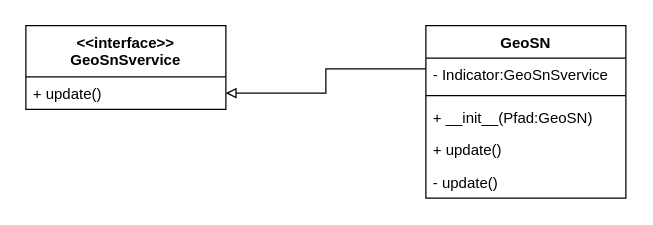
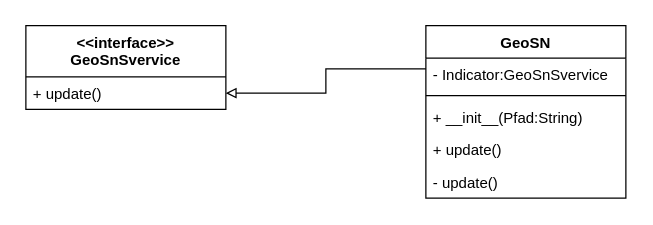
  <mxCell id="0" />
  <mxCell id="1" parent="0" />
  <mxCell id="2" value="&lt;&lt;interface&gt;&gt;&#10;GeoSnSvervice&#10;" style="swimlane;fontStyle=1;align=center;verticalAlign=top;childLayout=stackLayout;horizontal=1;startSize=41;horizontalStack=0;resizeParent=1;resizeParentMax=0;resizeLast=0;collapsible=1;marginBottom=0;" vertex="1" parent="1"><mxGeometry x="20" y="20" width="160" height="67" as="geometry" /></mxCell>
  <mxCell id="3" value="+ update()" style="text;strokeColor=none;fillColor=none;align=left;verticalAlign=top;spacingLeft=4;spacingRight=4;overflow=hidden;rotatable=0;points=[[0,0.5],[1,0.5]];portConstraint=eastwest;" vertex="1" parent="2"><mxGeometry y="41" width="160" height="26" as="geometry" /></mxCell>
  <mxCell id="4" value="GeoSN" style="swimlane;fontStyle=1;align=center;verticalAlign=top;childLayout=stackLayout;horizontal=1;startSize=26;horizontalStack=0;resizeParent=1;resizeParentMax=0;resizeLast=0;collapsible=1;marginBottom=0;" vertex="1" parent="1"><mxGeometry x="340" y="20" width="160" height="138" as="geometry" /></mxCell>
  <mxCell id="5" value="- Indicator:GeoSnSvervice" style="text;strokeColor=none;fillColor=none;align=left;verticalAlign=top;spacingLeft=4;spacingRight=4;overflow=hidden;rotatable=0;points=[[0,0.5],[1,0.5]];portConstraint=eastwest;" vertex="1" parent="4"><mxGeometry y="26" width="160" height="26" as="geometry" /></mxCell>
  <mxCell id="6" value="" style="line;strokeWidth=1;fillColor=none;align=left;verticalAlign=middle;spacingTop=-1;spacingLeft=3;spacingRight=3;rotatable=0;labelPosition=right;points=[];portConstraint=eastwest;" vertex="1" parent="4"><mxGeometry y="52" width="160" height="8" as="geometry" /></mxCell>
- <mxCell id="7" value="+ __init__(Pfad:GeoSN)" style="text;strokeColor=none;fillColor=none;align=left;verticalAlign=top;spacingLeft=4;spacingRight=4;overflow=hidden;rotatable=0;points=[[0,0.5],[1,0.5]];portConstraint=eastwest;" vertex="1" parent="4"><mxGeometry y="60" width="160" height="26" as="geometry" /></mxCell>
+ <mxCell id="7" value="+ __init__(Pfad:String)" style="text;strokeColor=none;fillColor=none;align=left;verticalAlign=top;spacingLeft=4;spacingRight=4;overflow=hidden;rotatable=0;points=[[0,0.5],[1,0.5]];portConstraint=eastwest;" vertex="1" parent="4"><mxGeometry y="60" width="160" height="26" as="geometry" /></mxCell>
  <mxCell id="8" value="+ update()" style="text;strokeColor=none;fillColor=none;align=left;verticalAlign=top;spacingLeft=4;spacingRight=4;overflow=hidden;rotatable=0;points=[[0,0.5],[1,0.5]];portConstraint=eastwest;" vertex="1" parent="4"><mxGeometry y="86" width="160" height="26" as="geometry" /></mxCell>
  <mxCell id="9" value="- update()" style="text;strokeColor=none;fillColor=none;align=left;verticalAlign=top;spacingLeft=4;spacingRight=4;overflow=hidden;rotatable=0;points=[[0,0.5],[1,0.5]];portConstraint=eastwest;" vertex="1" parent="4"><mxGeometry y="112" width="160" height="26" as="geometry" /></mxCell>
  <mxCell id="10" style="edgeStyle=orthogonalEdgeStyle;rounded=0;orthogonalLoop=1;jettySize=auto;html=1;exitX=1;exitY=0.5;exitDx=0;exitDy=0;entryX=0;entryY=0.25;entryDx=0;entryDy=0;endArrow=none;endFill=0;startArrow=block;startFill=0;" edge="1" parent="1" source="3" target="4"><mxGeometry relative="1" as="geometry" /></mxCell>
